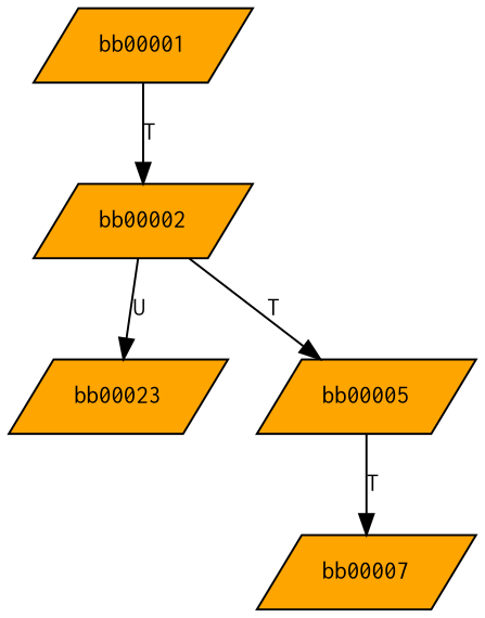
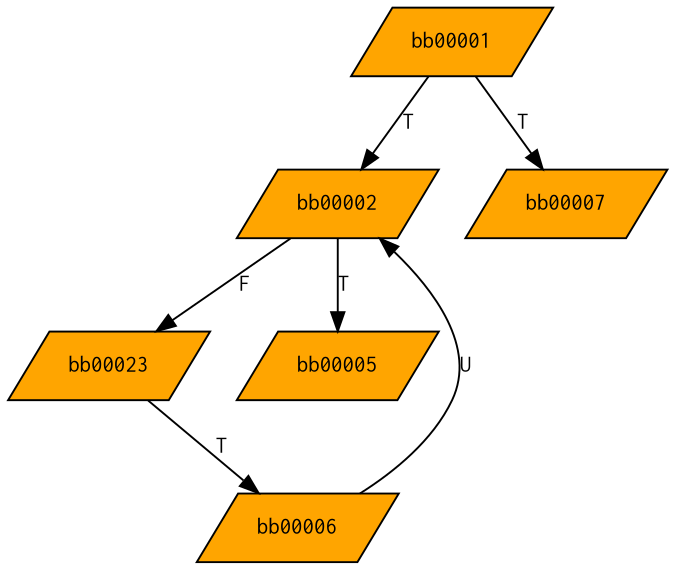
  digraph {
    nodesep=0.175
    rankdir=TB
    node [argix=-1 dataspec=na fillcolor=orange fontname=Courier fontsize=12 ntype="node" shape=parallelogram style=filled]
    edge [argix=-1 dataspec=u1 etype=T fontname=Courier fontsize=12 order=0]
    n1 [label=bb00001]
    n2 [label=bb00002]
    n3 [label=bb00007]
    n4 [label=bb00023]
    n5 [label=bb00005]
+   n6 [label=bb00006]
    n1 -> n2 [etype=F label=T]
-   n5 -> n3 [label=T]
-   n2 -> n4 [etype=F label=U]
+   n1 -> n3 [label=T]
+   n2 -> n4 [etype=F label=F]
    n2 -> n5 [label=T]
+   n4 -> n6 [label=T]
+   n6 -> n2 [etype=U label=U]
  }
